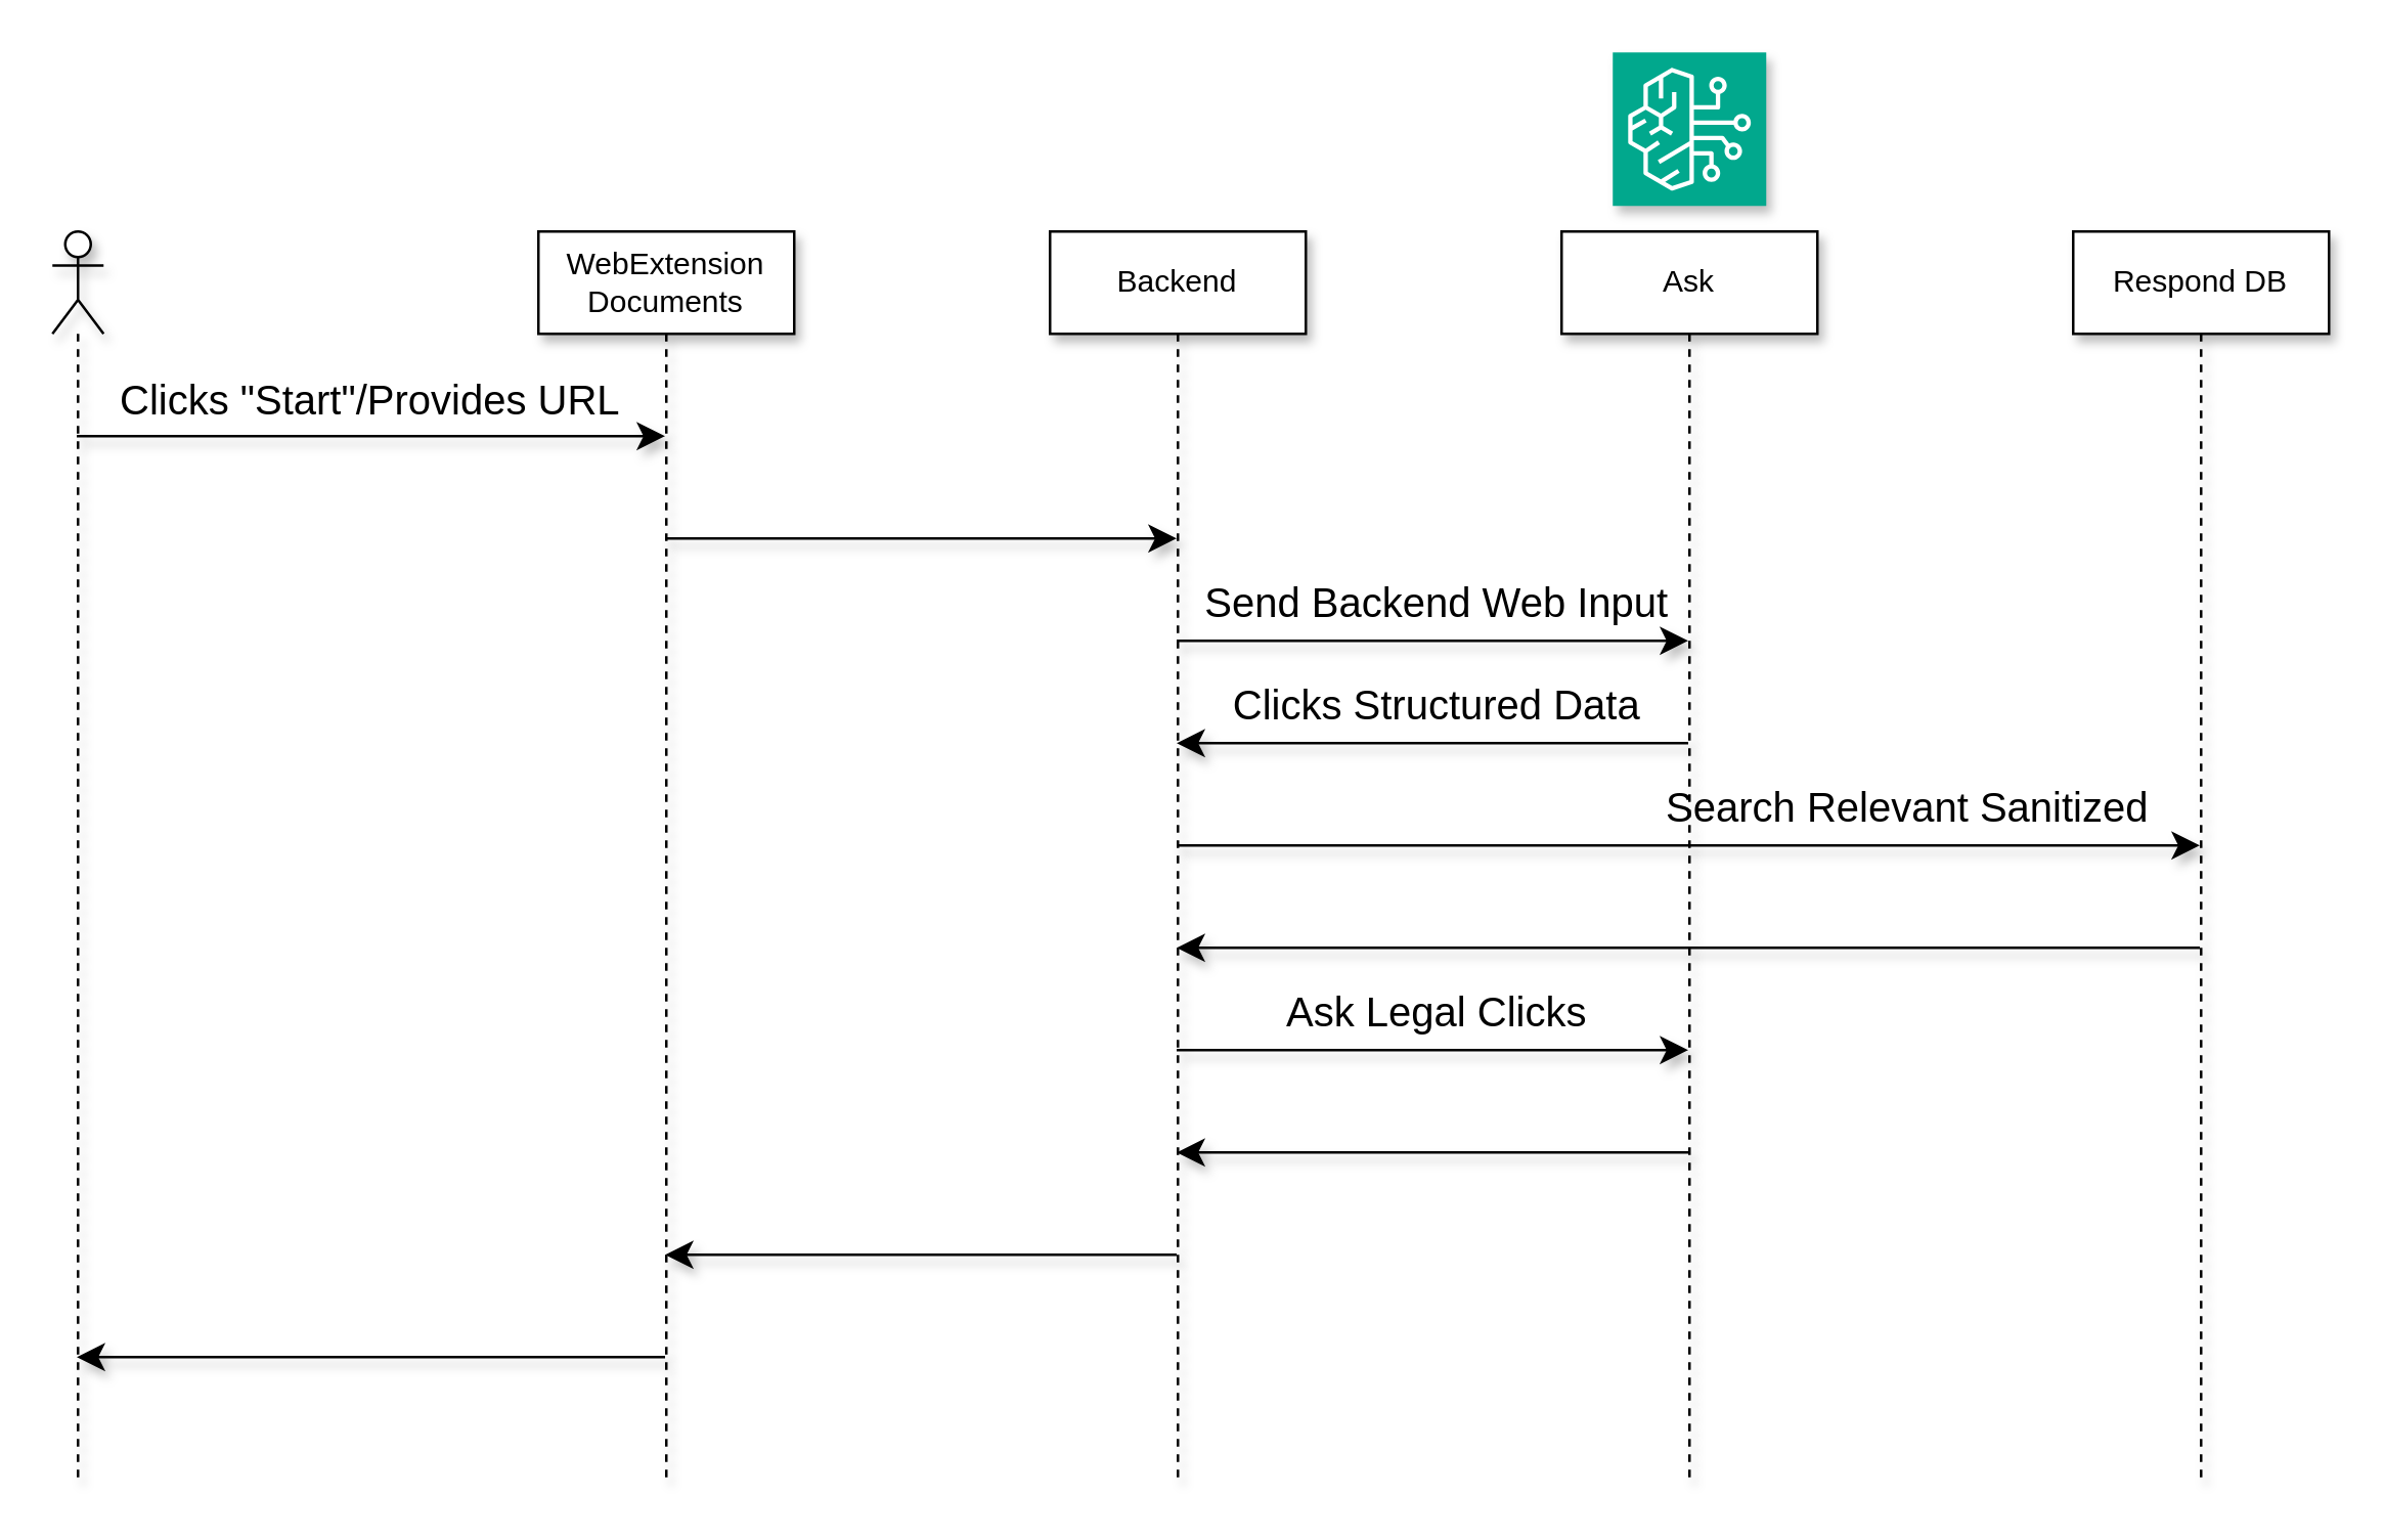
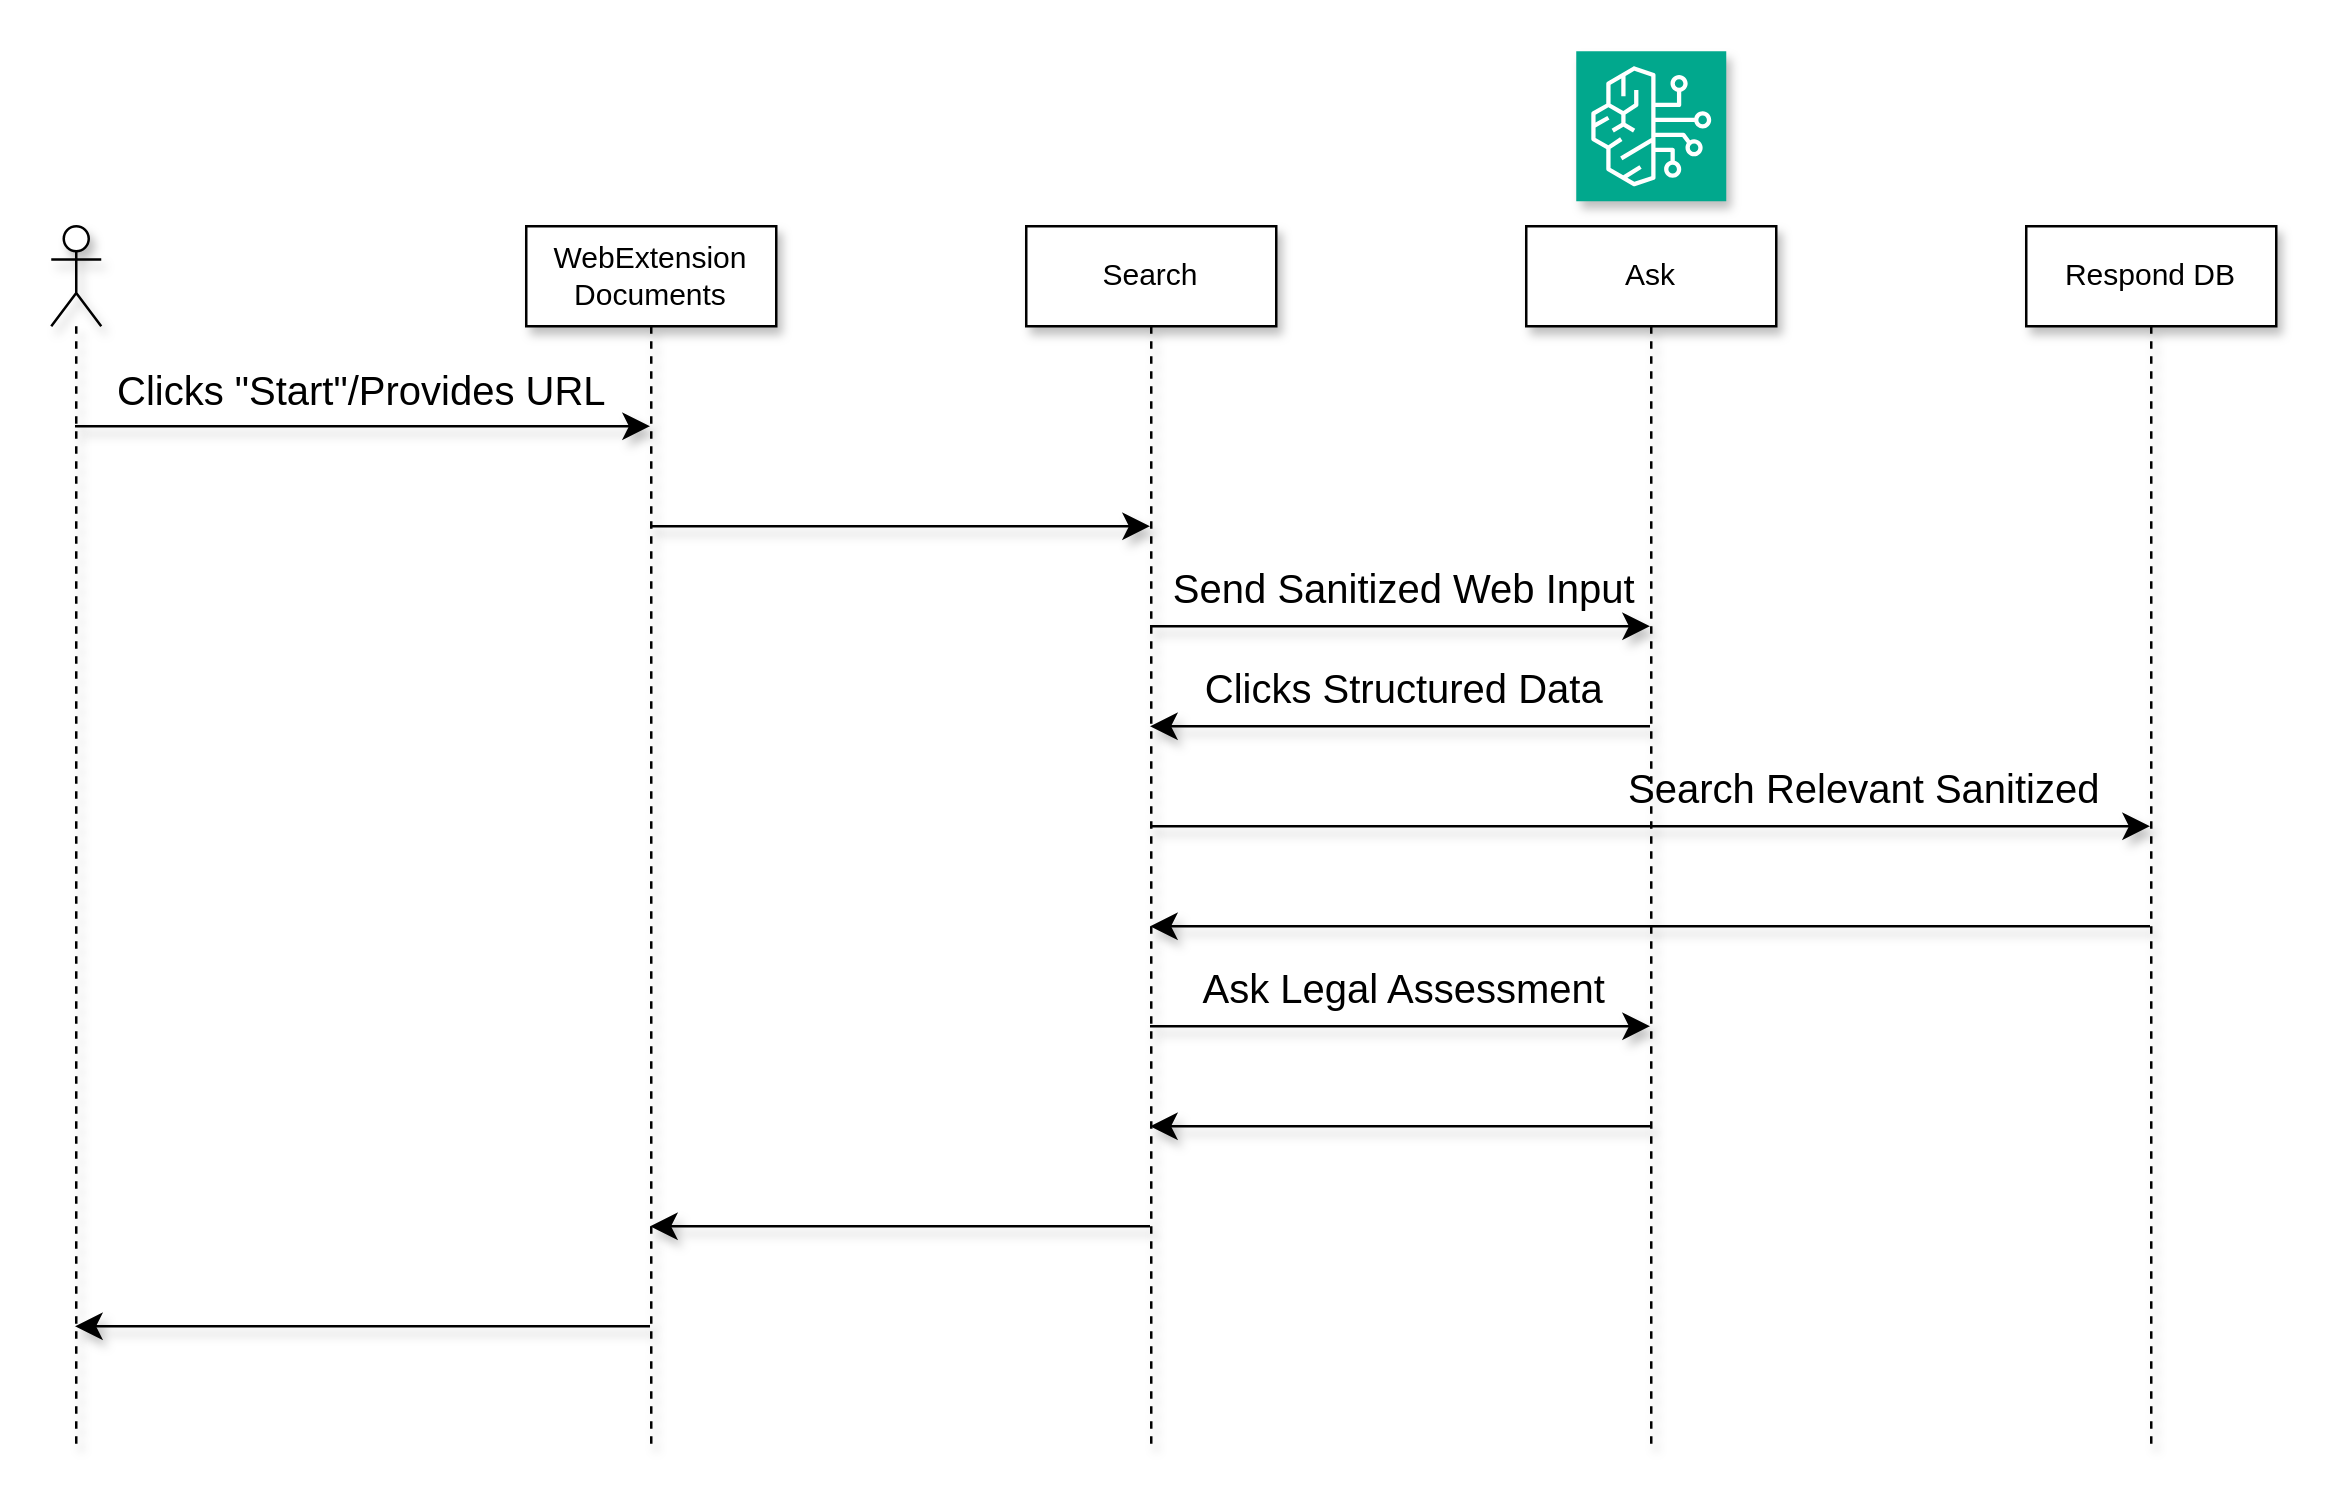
  <mxCell id="0" />
  <mxCell id="1" parent="0" />
  <mxCell id="2" style="edgeStyle=none;curved=0;rounded=0;orthogonalLoop=1;jettySize=auto;html=1;fontSize=12;startSize=8;endSize=8;shadow=1;" edge="1" parent="1" source="4" target="12"><mxGeometry relative="1" as="geometry"><Array as="points"><mxPoint x="360" y="210" /></Array></mxGeometry></mxCell>
  <mxCell id="3" style="edgeStyle=none;curved=0;rounded=0;orthogonalLoop=1;jettySize=auto;html=1;fontSize=12;startSize=8;endSize=8;shadow=1;" edge="1" parent="1" source="4" target="6"><mxGeometry relative="1" as="geometry"><Array as="points"><mxPoint x="160" y="530" /></Array></mxGeometry></mxCell>
  <mxCell id="4" value="WebExtension&lt;br&gt;Documents" style="shape=umlLifeline;perimeter=lifelinePerimeter;whiteSpace=wrap;html=1;container=1;dropTarget=0;collapsible=0;recursiveResize=0;outlineConnect=0;portConstraint=eastwest;newEdgeStyle={&quot;curved&quot;:0,&quot;rounded&quot;:0};shadow=1;" vertex="1" parent="1"><mxGeometry x="210" y="90" width="100" height="490" as="geometry" /></mxCell>
  <mxCell id="5" style="edgeStyle=none;curved=0;rounded=0;orthogonalLoop=1;jettySize=auto;html=1;fontSize=12;startSize=8;endSize=8;shadow=1;" edge="1" parent="1" source="6" target="4"><mxGeometry relative="1" as="geometry"><Array as="points"><mxPoint x="180" y="170" /></Array></mxGeometry></mxCell>
  <mxCell id="6" value="" style="shape=umlLifeline;perimeter=lifelinePerimeter;whiteSpace=wrap;html=1;container=1;dropTarget=0;collapsible=0;recursiveResize=0;outlineConnect=0;portConstraint=eastwest;newEdgeStyle={&quot;curved&quot;:0,&quot;rounded&quot;:0};participant=umlActor;shadow=1;" vertex="1" parent="1"><mxGeometry x="20" y="90" width="20" height="490" as="geometry" /></mxCell>
  <mxCell id="7" value="Clicks &quot;Start&quot;/Provides URL" style="text;html=1;align=center;verticalAlign=middle;resizable=0;points=[];autosize=1;strokeColor=none;fillColor=none;fontSize=16;shadow=1;" vertex="1" parent="1"><mxGeometry x="34" y="141" width="220" height="30" as="geometry" /></mxCell>
  <mxCell id="8" style="edgeStyle=none;curved=0;rounded=0;orthogonalLoop=1;jettySize=auto;html=1;fontSize=12;startSize=8;endSize=8;shadow=1;" edge="1" parent="1" source="12" target="15"><mxGeometry relative="1" as="geometry"><Array as="points"><mxPoint x="550" y="250" /></Array></mxGeometry></mxCell>
  <mxCell id="9" style="edgeStyle=none;curved=0;rounded=0;orthogonalLoop=1;jettySize=auto;html=1;fontSize=12;startSize=8;endSize=8;shadow=1;" edge="1" parent="1" source="12" target="20"><mxGeometry relative="1" as="geometry"><Array as="points"><mxPoint x="660" y="330" /></Array></mxGeometry></mxCell>
  <mxCell id="10" style="edgeStyle=none;curved=0;rounded=0;orthogonalLoop=1;jettySize=auto;html=1;fontSize=12;startSize=8;endSize=8;shadow=1;" edge="1" parent="1" source="12" target="15"><mxGeometry relative="1" as="geometry"><Array as="points"><mxPoint x="570" y="410" /></Array></mxGeometry></mxCell>
  <mxCell id="11" style="edgeStyle=none;curved=0;rounded=0;orthogonalLoop=1;jettySize=auto;html=1;fontSize=12;startSize=8;endSize=8;shadow=1;" edge="1" parent="1" source="12" target="4"><mxGeometry relative="1" as="geometry"><Array as="points"><mxPoint x="370" y="490" /></Array></mxGeometry></mxCell>
- <mxCell id="12" value="Backend" style="shape=umlLifeline;perimeter=lifelinePerimeter;whiteSpace=wrap;html=1;container=1;dropTarget=0;collapsible=0;recursiveResize=0;outlineConnect=0;portConstraint=eastwest;newEdgeStyle={&quot;curved&quot;:0,&quot;rounded&quot;:0};shadow=1;" vertex="1" parent="1"><mxGeometry x="410" y="90" width="100" height="490" as="geometry" /></mxCell>
+ <mxCell id="12" value="Search" style="shape=umlLifeline;perimeter=lifelinePerimeter;whiteSpace=wrap;html=1;container=1;dropTarget=0;collapsible=0;recursiveResize=0;outlineConnect=0;portConstraint=eastwest;newEdgeStyle={&quot;curved&quot;:0,&quot;rounded&quot;:0};shadow=1;" vertex="1" parent="1"><mxGeometry x="410" y="90" width="100" height="490" as="geometry" /></mxCell>
  <mxCell id="13" style="edgeStyle=none;curved=0;rounded=0;orthogonalLoop=1;jettySize=auto;html=1;fontSize=12;startSize=8;endSize=8;shadow=1;" edge="1" parent="1" source="15" target="12"><mxGeometry relative="1" as="geometry"><Array as="points"><mxPoint x="550" y="290" /></Array></mxGeometry></mxCell>
  <mxCell id="14" style="edgeStyle=none;curved=0;rounded=0;orthogonalLoop=1;jettySize=auto;html=1;fontSize=12;startSize=8;endSize=8;shadow=1;" edge="1" parent="1" source="15" target="12"><mxGeometry relative="1" as="geometry"><Array as="points"><mxPoint x="570" y="450" /></Array></mxGeometry></mxCell>
  <mxCell id="15" value="Ask" style="shape=umlLifeline;perimeter=lifelinePerimeter;whiteSpace=wrap;html=1;container=1;dropTarget=0;collapsible=0;recursiveResize=0;outlineConnect=0;portConstraint=eastwest;newEdgeStyle={&quot;curved&quot;:0,&quot;rounded&quot;:0};shadow=1;" vertex="1" parent="1"><mxGeometry x="610" y="90" width="100" height="490" as="geometry" /></mxCell>
  <mxCell id="16" value="" style="sketch=0;points=[[0,0,0],[0.25,0,0],[0.5,0,0],[0.75,0,0],[1,0,0],[0,1,0],[0.25,1,0],[0.5,1,0],[0.75,1,0],[1,1,0],[0,0.25,0],[0,0.5,0],[0,0.75,0],[1,0.25,0],[1,0.5,0],[1,0.75,0]];outlineConnect=0;fontColor=#232F3E;fillColor=#01A88D;strokeColor=#ffffff;dashed=0;verticalLabelPosition=bottom;verticalAlign=top;align=center;html=1;fontSize=12;fontStyle=0;aspect=fixed;shape=mxgraph.aws4.resourceIcon;resIcon=mxgraph.aws4.bedrock;shadow=1;" vertex="1" parent="1"><mxGeometry x="630" y="20" width="60" height="60" as="geometry" /></mxCell>
- <mxCell id="17" value="Send Backend Web Input" style="text;html=1;align=center;verticalAlign=middle;resizable=0;points=[];autosize=1;strokeColor=none;fillColor=none;fontSize=16;shadow=1;" vertex="1" parent="1"><mxGeometry x="456" y="220" width="210" height="30" as="geometry" /></mxCell>
+ <mxCell id="17" value="Send Sanitized Web Input" style="text;html=1;align=center;verticalAlign=middle;resizable=0;points=[];autosize=1;strokeColor=none;fillColor=none;fontSize=16;shadow=1;" vertex="1" parent="1"><mxGeometry x="456" y="220" width="210" height="30" as="geometry" /></mxCell>
  <mxCell id="18" value="Clicks Structured Data" style="text;html=1;align=center;verticalAlign=middle;resizable=0;points=[];autosize=1;strokeColor=none;fillColor=none;fontSize=16;shadow=1;" vertex="1" parent="1"><mxGeometry x="461" y="260" width="200" height="30" as="geometry" /></mxCell>
  <mxCell id="19" style="edgeStyle=none;curved=0;rounded=0;orthogonalLoop=1;jettySize=auto;html=1;fontSize=12;startSize=8;endSize=8;shadow=1;" edge="1" parent="1" source="20" target="12"><mxGeometry relative="1" as="geometry"><Array as="points"><mxPoint x="660" y="370" /></Array></mxGeometry></mxCell>
  <mxCell id="20" value="Respond DB" style="shape=umlLifeline;perimeter=lifelinePerimeter;whiteSpace=wrap;html=1;container=1;dropTarget=0;collapsible=0;recursiveResize=0;outlineConnect=0;portConstraint=eastwest;newEdgeStyle={&quot;curved&quot;:0,&quot;rounded&quot;:0};shadow=1;" vertex="1" parent="1"><mxGeometry x="810" y="90" width="100" height="490" as="geometry" /></mxCell>
  <mxCell id="21" value="Search Relevant Sanitized" style="text;html=1;align=center;verticalAlign=middle;resizable=0;points=[];autosize=1;strokeColor=none;fillColor=none;fontSize=16;shadow=1;" vertex="1" parent="1"><mxGeometry x="630" y="300" width="230" height="30" as="geometry" /></mxCell>
- <mxCell id="22" value="Ask Legal Clicks" style="text;html=1;align=center;verticalAlign=middle;resizable=0;points=[];autosize=1;strokeColor=none;fillColor=none;fontSize=16;shadow=1;" vertex="1" parent="1"><mxGeometry x="471" y="380" width="180" height="30" as="geometry" /></mxCell>
+ <mxCell id="22" value="Ask Legal Assessment" style="text;html=1;align=center;verticalAlign=middle;resizable=0;points=[];autosize=1;strokeColor=none;fillColor=none;fontSize=16;shadow=1;" vertex="1" parent="1"><mxGeometry x="471" y="380" width="180" height="30" as="geometry" /></mxCell>
